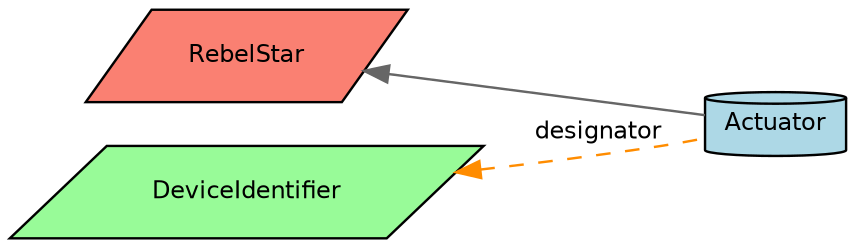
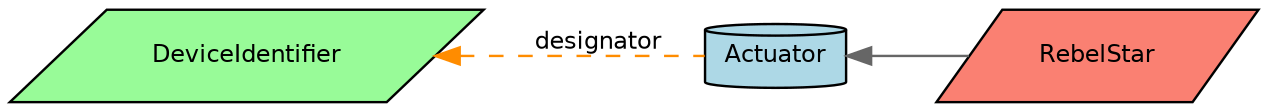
  digraph {
    rankdir=LR
    node [color=black fontname=Helvetica fontsize=10 shape=parallelogram style=filled]
    edge [dir=back fontname=Helvetica fontsize=10 labelfontname=Helvetica labelfontsize=10]
    n1 [fillcolor=salmon fontcolor=black height=0.2 label=RebelStar width=0.4]
    n2 [fillcolor=lightblue height=0.2 label=Actuator shape=cylinder width=0.4]
    n3 [fillcolor=palegreen height=0.2 label=DeviceIdentifier width=0.4]
-   n1 -> n2 [color=gray40 style=solid]
+   n2 -> n1 [color=gray40 style=solid]
    n3 -> n2 [color=darkorange label=" designator" style=dashed]
  }
